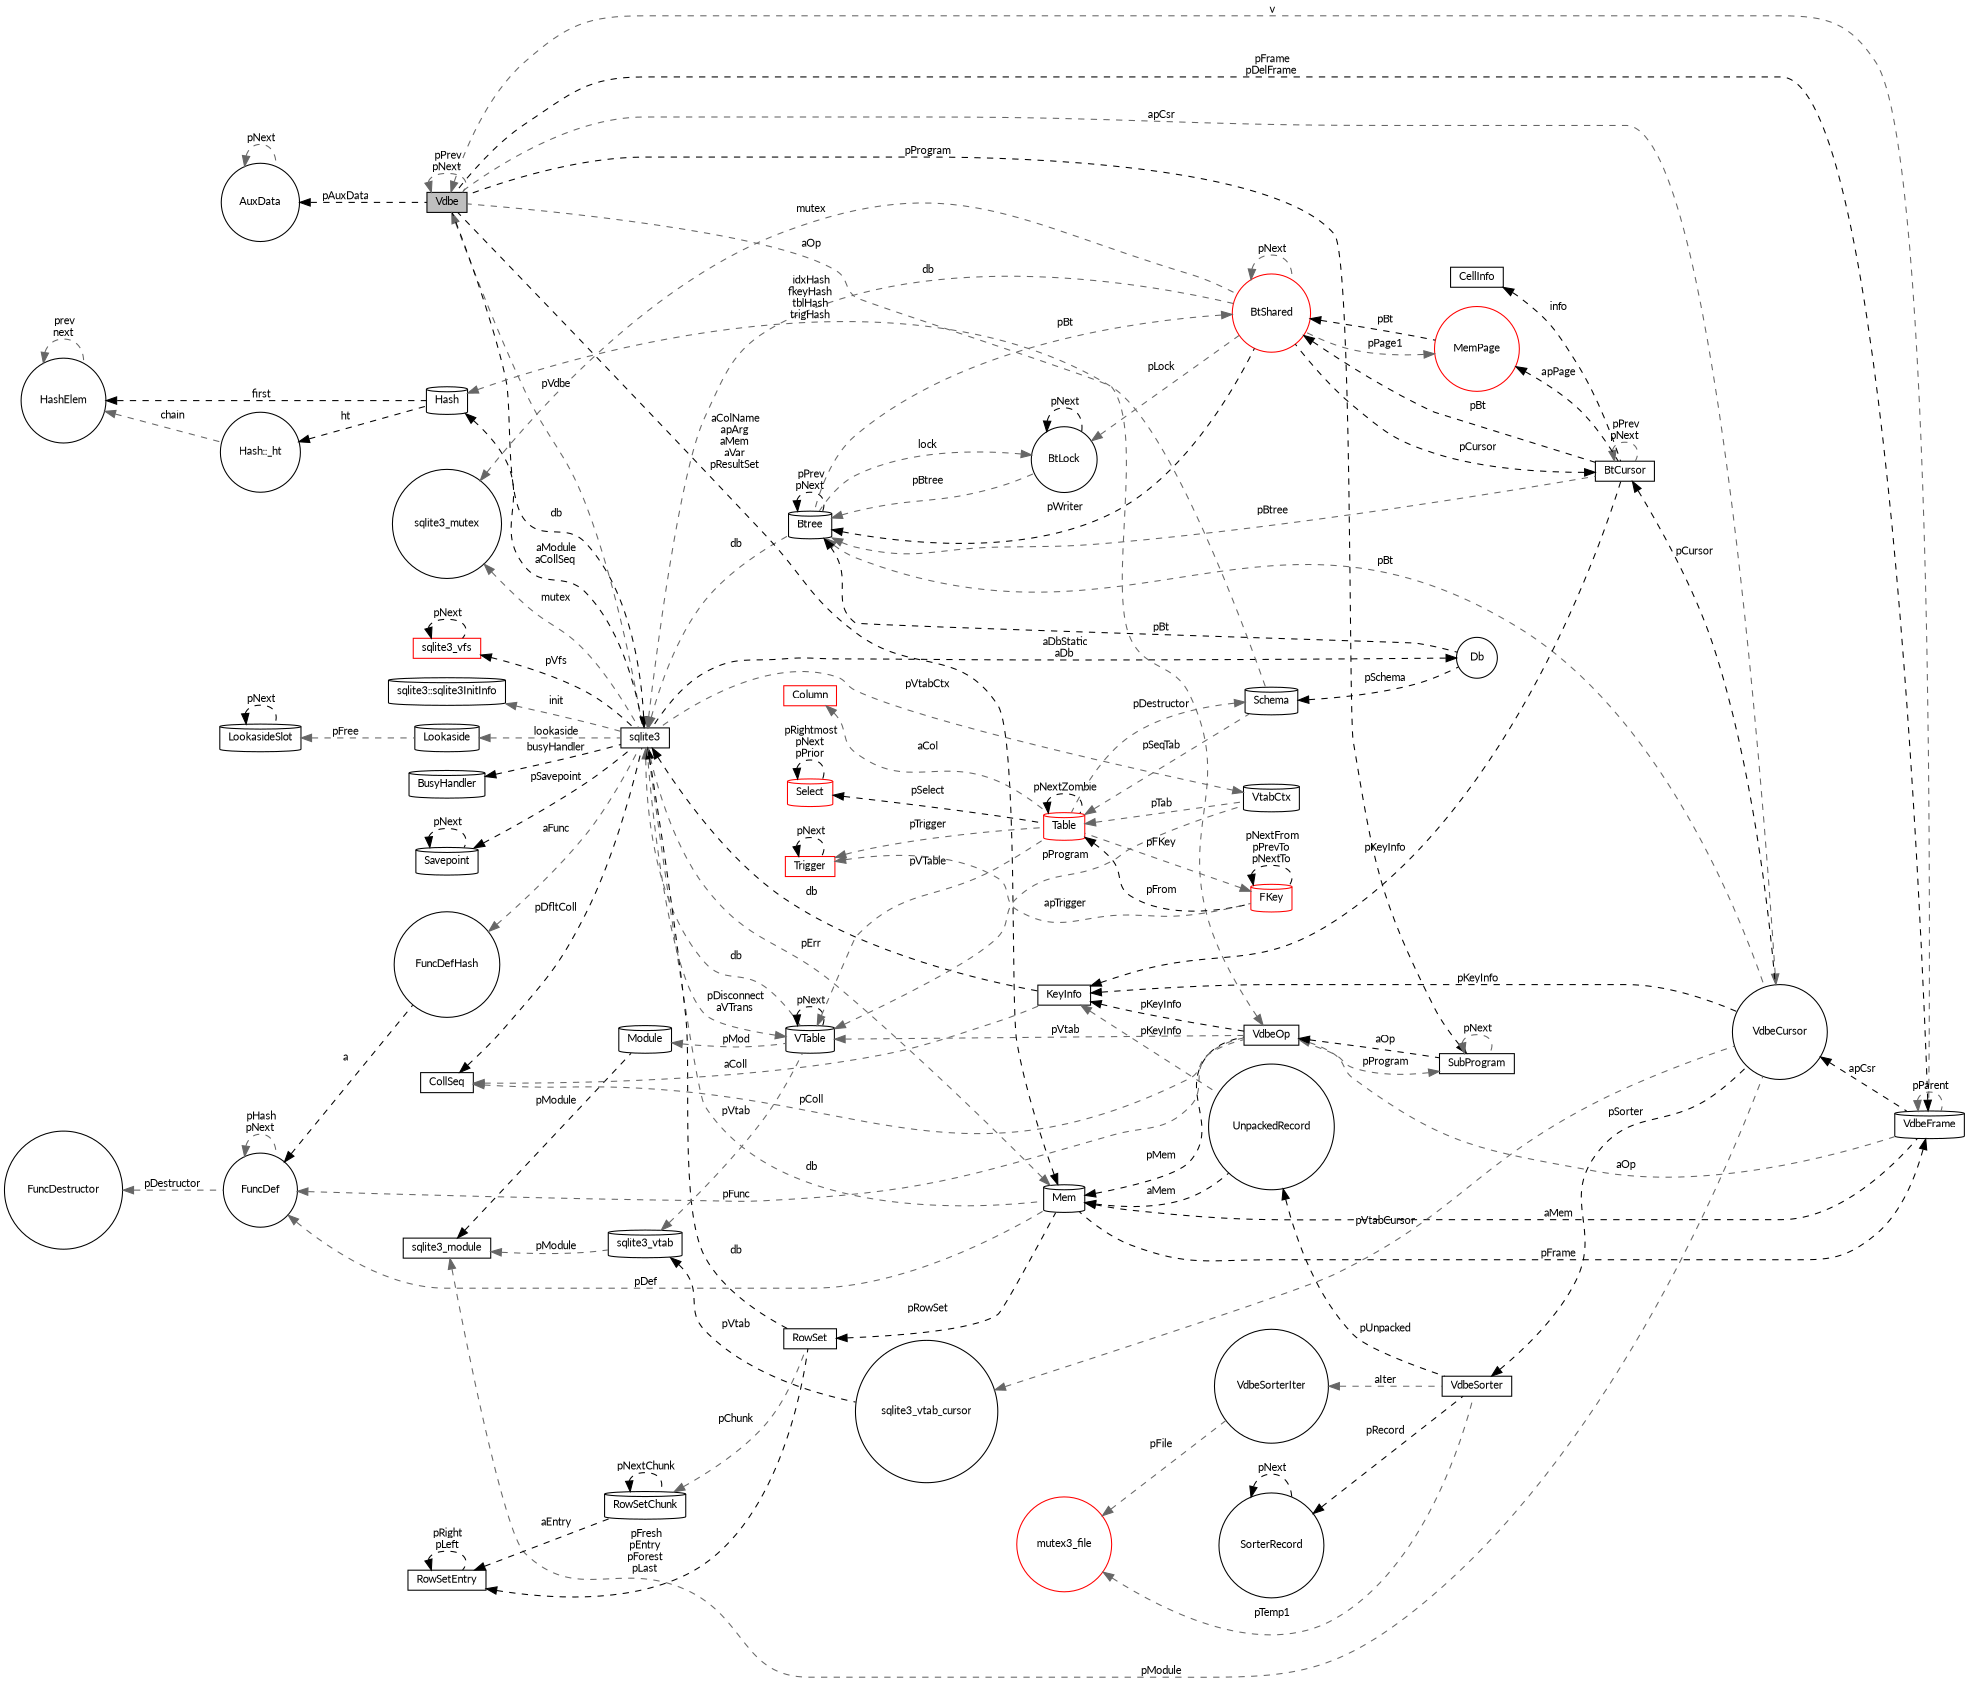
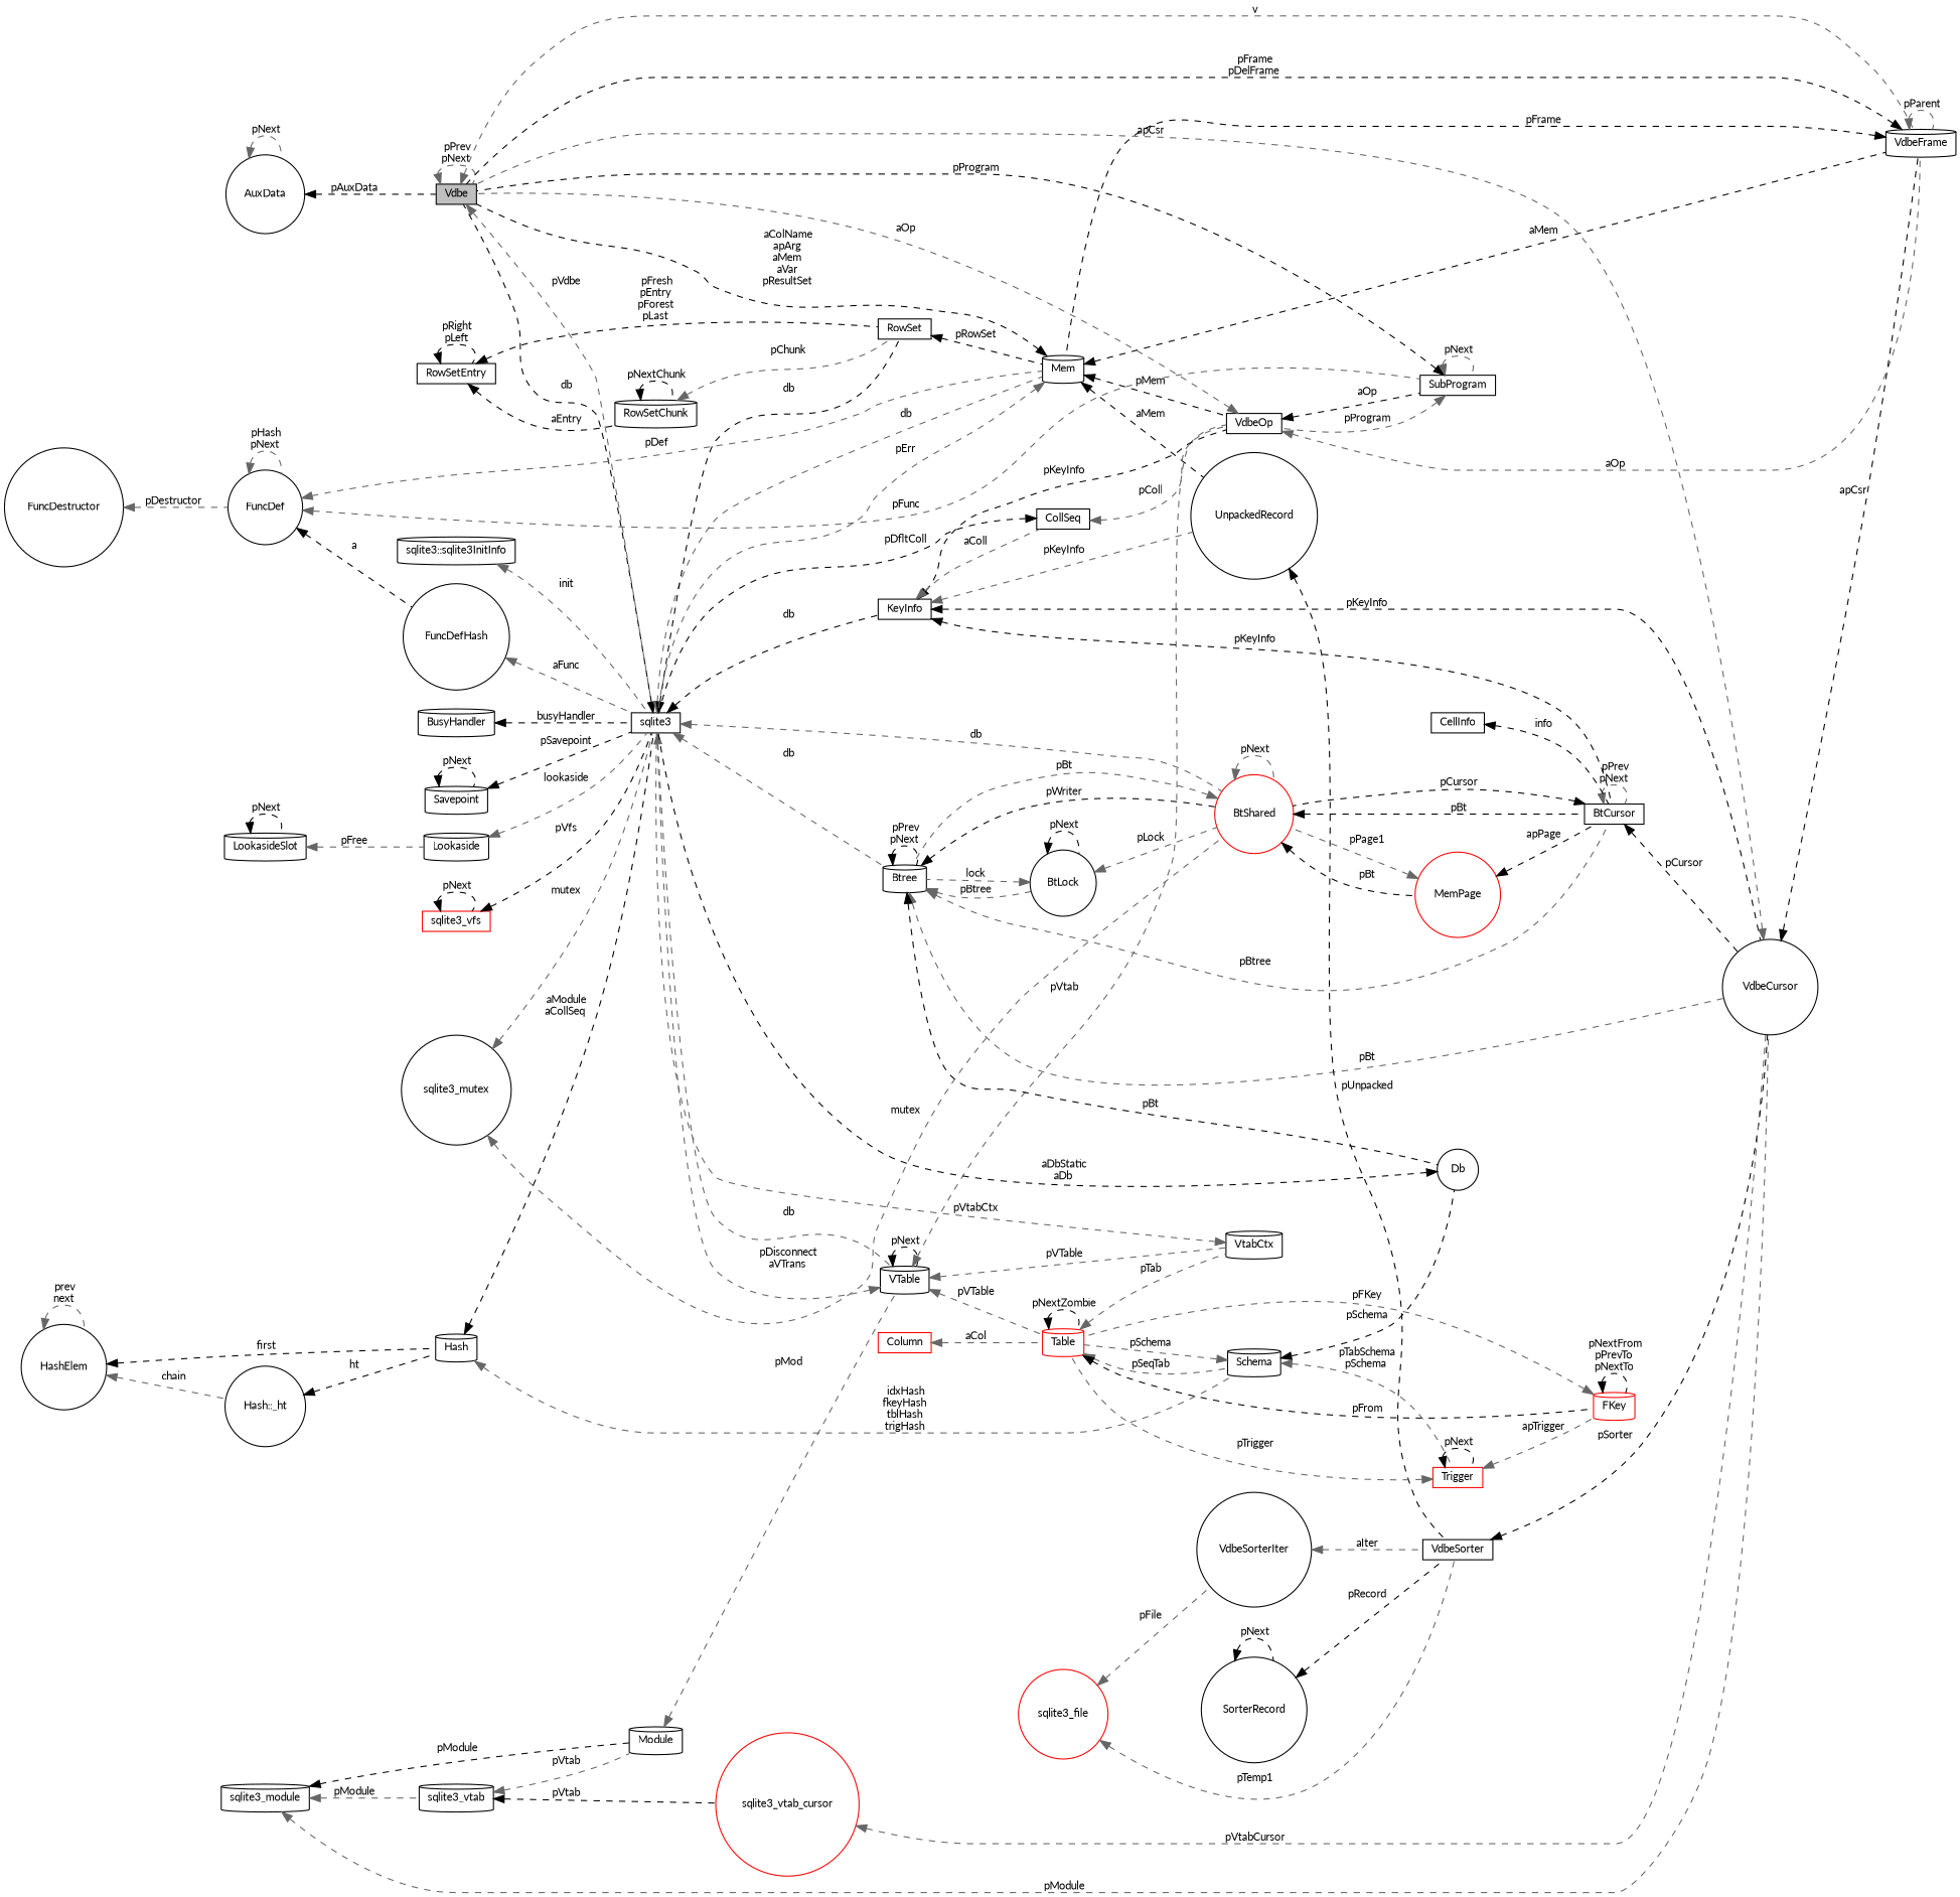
  digraph {
    fontname=Lato
    rankdir=LR
    node [color=black fillcolor=white fontname=Lato fontsize=10 shape=cylinder style=filled]
    edge [color=gray40 dir=back fontname=Lato fontsize=10 labelfontname=Helvetica labelfontsize=10 style=dashed]
    n1 [fillcolor=grey75 fontcolor=black height=0.2 label=Vdbe shape=box width=0.4]
    n2 [height=0.2 label=sqlite3 shape=box width=0.4]
    n3 [height=0.2 label=VdbeFrame width=0.4]
    n4 [height=0.2 label=Mem width=0.4]
    n5 [height=0.2 label=VTable width=0.4]
    n6 [height=0.2 label=Btree width=0.4]
    n7 [color=red height=0.2 label=BtShared shape=circle width=0.4]
    n8 [height=0.2 label=KeyInfo shape=box width=0.4]
    n9 [height=0.2 label=RowSet shape=box width=0.4]
    n10 [height=0.2 label=UnpackedRecord shape=circle width=0.4]
    n11 [height=0.2 label=VdbeOp shape=box width=0.4]
    n12 [height=0.2 label=VdbeSorter shape=box width=0.4]
    n13 [height=0.2 label=SubProgram shape=box width=0.4]
    n14 [height=0.2 label=VtabCtx width=0.4]
    n15 [color=red height=0.2 label=Table width=0.4]
    n16 [height=0.2 label=VdbeCursor shape=circle width=0.4]
    n17 [height=0.2 label=Db shape=circle width=0.4]
    n18 [height=0.2 label=BtCursor shape=box width=0.4]
    n19 [height=0.2 label=BtLock shape=circle width=0.4]
    n20 [color=red height=0.2 label=MemPage shape=circle width=0.4]
    n21 [height=0.2 label=Savepoint width=0.4]
    n22 [height=0.2 label=FuncDefHash shape=circle width=0.4]
    n23 [height=0.2 label=FuncDef shape=circle width=0.4]
    n24 [height=0.2 label=FuncDestructor shape=circle width=0.4]
    n25 [height=0.2 label=Lookaside width=0.4]
    n26 [height=0.2 label=LookasideSlot width=0.4]
    n27 [height=0.2 label=sqlite3_mutex shape=circle width=0.4]
    n28 [color=red height=0.2 label=sqlite3_vfs shape=box width=0.4]
    n29 [height=0.2 label="sqlite3::sqlite3InitInfo" width=0.4]
    n30 [height=0.2 label=BusyHandler width=0.4]
    n31 [height=0.2 label=Schema width=0.4]
    n32 [color=red height=0.2 label=FKey width=0.4]
    n33 [height=0.2 label=Module width=0.4]
-   n34 [height=0.2 label=sqlite3_module shape=box width=0.4]
+   n34 [height=0.2 label=sqlite3_module width=0.4]
    n35 [height=0.2 label=sqlite3_vtab width=0.4]
-   n36 [height=0.2 label=sqlite3_vtab_cursor shape=circle width=0.4]
+   n36 [color=red height=0.2 label=sqlite3_vtab_cursor shape=circle width=0.4]
    n37 [color=red height=0.2 label=Trigger shape=box width=0.4]
    n38 [height=0.2 label=Hash width=0.4]
    n39 [height=0.2 label="Hash::_ht" shape=circle width=0.4]
    n40 [height=0.2 label=HashElem shape=circle width=0.4]
    n41 [color=red height=0.2 label=Column shape=box width=0.4]
-   n42 [color=red height=0.2 label=Select width=0.4]
    n43 [height=0.2 label=CollSeq shape=box width=0.4]
    n44 [height=0.2 label=CellInfo shape=box width=0.4]
    n45 [height=0.2 label=VdbeSorterIter shape=circle width=0.4]
-   n46 [color=red height=0.2 label=mutex3_file shape=circle width=0.4]
+   n46 [color=red height=0.2 label=sqlite3_file shape=circle width=0.4]
    n47 [height=0.2 label=SorterRecord shape=circle width=0.4]
    n48 [height=0.2 label=RowSetChunk width=0.4]
    n49 [height=0.2 label=RowSetEntry shape=box width=0.4]
    n50 [height=0.2 label=AuxData shape=circle width=0.4]
    n1 -> n1 [label=" pPrev\npNext"]
    n1 -> n2 [label=" pVdbe"]
    n1 -> n3 [label=" v"]
    n2 -> n1 [color=black label=" db"]
    n2 -> n4 [label=" db"]
    n2 -> n5 [label=" db"]
    n2 -> n6 [label=" db"]
    n2 -> n7 [label=" db"]
    n2 -> n8 [color=black label=" db"]
    n2 -> n9 [color=black label=" db"]
    n3 -> n1 [color=black label=" pFrame\npDelFrame"]
    n3 -> n3 [label=" pParent"]
    n3 -> n4 [color=black label=" pFrame"]
    n4 -> n1 [color=black label=" aColName\napArg\naMem\naVar\npResultSet"]
    n4 -> n2 [label=" pErr"]
    n4 -> n3 [color=black label=" aMem"]
    n4 -> n10 [color=black label=" aMem"]
    n4 -> n11 [color=black label=" pMem"]
    n5 -> n2 [label=" pDisconnect\naVTrans"]
    n5 -> n5 [color=black label=" pNext"]
    n5 -> n11 [label=" pVtab"]
-   n5 -> n14 [label=" pProgram"]
+   n5 -> n14 [label=" pVTable"]
    n5 -> n15 [label=" pVTable"]
    n6 -> n6 [color=black label=" pPrev\npNext"]
    n6 -> n7 [color=black label=" pWriter"]
    n6 -> n16 [label=" pBt"]
    n6 -> n17 [color=black label=" pBt"]
    n6 -> n18 [label=" pBtree"]
    n6 -> n19 [label=" pBtree"]
    n7 -> n6 [label=" pBt"]
    n7 -> n7 [label=" pNext"]
    n7 -> n18 [color=black label=" pBt"]
    n7 -> n20 [color=black label=" pBt"]
    n8 -> n10 [label=" pKeyInfo"]
    n8 -> n11 [color=black label=" pKeyInfo"]
    n8 -> n16 [color=black label=" pKeyInfo"]
    n8 -> n18 [color=black label=" pKeyInfo"]
    n9 -> n4 [color=black label=" pRowSet"]
    n10 -> n12 [color=black label=" pUnpacked"]
    n11 -> n1 [label=" aOp"]
    n11 -> n3 [label=" aOp"]
    n11 -> n13 [color=black label=" aOp"]
    n12 -> n16 [color=black label=" pSorter"]
    n13 -> n1 [color=black label=" pProgram"]
    n13 -> n11 [label=" pProgram"]
    n13 -> n13 [label=" pNext"]
    n14 -> n2 [label=" pVtabCtx"]
    n15 -> n14 [label=" pTab"]
    n15 -> n15 [color=black label=" pNextZombie"]
    n15 -> n31 [label=" pSeqTab"]
    n15 -> n32 [color=black label=" pFrom"]
    n16 -> n1 [label=" apCsr"]
    n16 -> n3 [color=black label=" apCsr"]
    n17 -> n2 [color=black label=" aDbStatic\naDb"]
    n18 -> n7 [color=black label=" pCursor"]
    n18 -> n16 [color=black label=" pCursor"]
    n18 -> n18 [label=" pPrev\npNext"]
    n19 -> n6 [label=" lock"]
    n19 -> n7 [label=" pLock"]
    n19 -> n19 [color=black label=" pNext"]
    n20 -> n7 [label=" pPage1"]
    n20 -> n18 [color=black label=" apPage"]
    n21 -> n2 [color=black label=" pSavepoint"]
    n21 -> n21 [color=black label=" pNext"]
    n22 -> n2 [label=" aFunc"]
    n23 -> n4 [label=" pDef"]
-   n23 -> n11 [label=" pFunc"]
+   n23 -> n13 [label=" pFunc"]
    n23 -> n22 [color=black label=" a"]
    n23 -> n23 [label=" pHash\npNext"]
    n24 -> n23 [label=" pDestructor"]
    n25 -> n2 [label=" lookaside"]
    n26 -> n25 [label=" pFree"]
    n26 -> n26 [color=black label=" pNext"]
    n27 -> n2 [label=" mutex"]
    n27 -> n7 [label=" mutex"]
    n28 -> n2 [color=black label=" pVfs"]
    n28 -> n28 [color=black label=" pNext"]
    n29 -> n2 [label=" init"]
    n30 -> n2 [color=black label=" busyHandler"]
-   n31 -> n15 [label=" pDestructor"]
+   n31 -> n15 [label=" pSchema"]
    n31 -> n17 [color=black label=" pSchema"]
+   n31 -> n37 [label=" pTabSchema\npSchema"]
    n32 -> n15 [label=" pFKey"]
    n32 -> n32 [color=black label=" pNextFrom\npPrevTo\npNextTo"]
    n33 -> n5 [label=" pMod"]
    n34 -> n16 [label=" pModule"]
    n34 -> n33 [color=black label=" pModule"]
    n34 -> n35 [label=" pModule"]
-   n35 -> n5 [label=" pVtab"]
+   n35 -> n33 [label=" pVtab"]
    n35 -> n36 [color=black label=" pVtab"]
    n36 -> n16 [label=" pVtabCursor"]
    n37 -> n15 [label=" pTrigger"]
    n37 -> n32 [label=" apTrigger"]
    n37 -> n37 [color=black label=" pNext"]
    n38 -> n2 [color=black label=" aModule\naCollSeq"]
    n38 -> n31 [label=" idxHash\nfkeyHash\ntblHash\ntrigHash"]
    n39 -> n38 [color=black label=" ht"]
    n40 -> n38 [color=black label=" first"]
    n40 -> n39 [label=" chain"]
    n40 -> n40 [label=" prev\nnext"]
    n41 -> n15 [label=" aCol"]
-   n42 -> n15 [color=black label=" pSelect"]
-   n42 -> n42 [color=black label=" pRightmost\npNext\npPrior"]
    n43 -> n2 [color=black label=" pDfltColl"]
-   n43 -> n8 [label=" aColl"]
+   n8 -> n43 [label=" aColl"]
    n43 -> n11 [label=" pColl"]
    n44 -> n18 [color=black label=" info"]
    n45 -> n12 [label=" aIter"]
    n46 -> n12 [label=" pTemp1"]
    n46 -> n45 [label=" pFile"]
    n47 -> n12 [color=black label=" pRecord"]
    n47 -> n47 [color=black label=" pNext"]
    n48 -> n9 [label=" pChunk"]
    n48 -> n48 [color=black label=" pNextChunk"]
    n49 -> n9 [color=black label=" pFresh\npEntry\npForest\npLast"]
    n49 -> n48 [color=black label=" aEntry"]
    n49 -> n49 [color=black label=" pRight\npLeft"]
    n50 -> n1 [color=black label=" pAuxData"]
    n50 -> n50 [label=" pNext"]
  }
